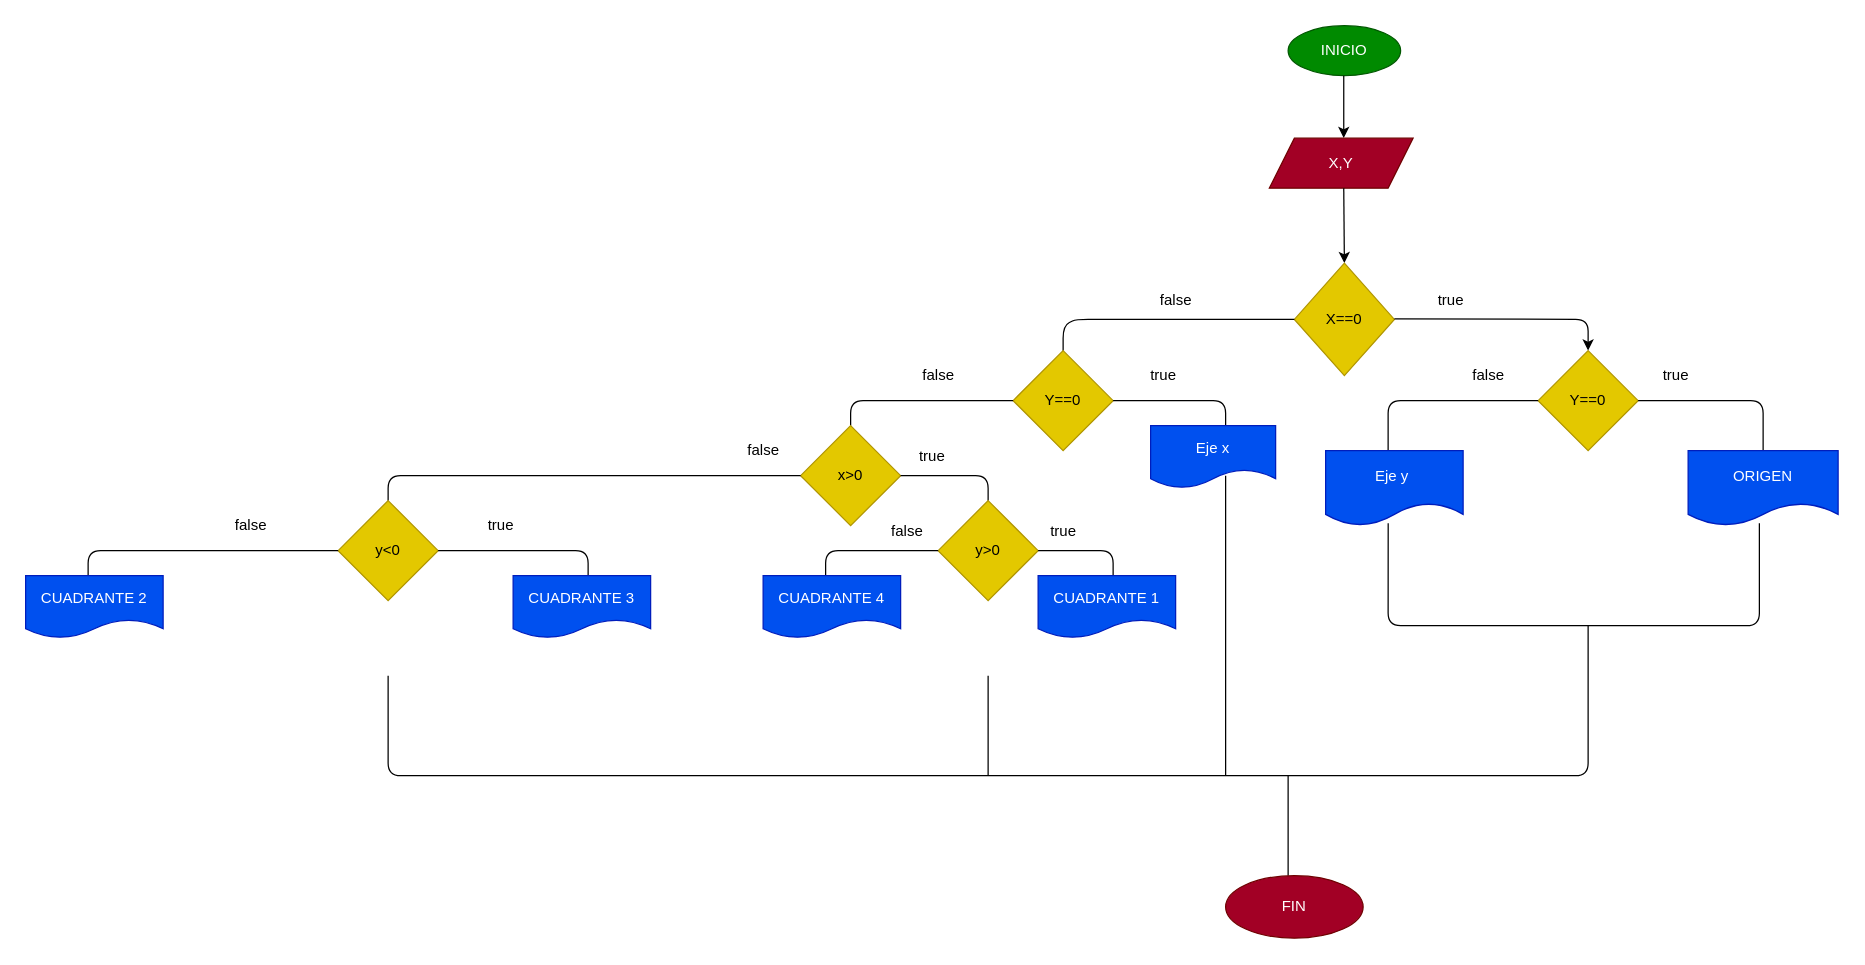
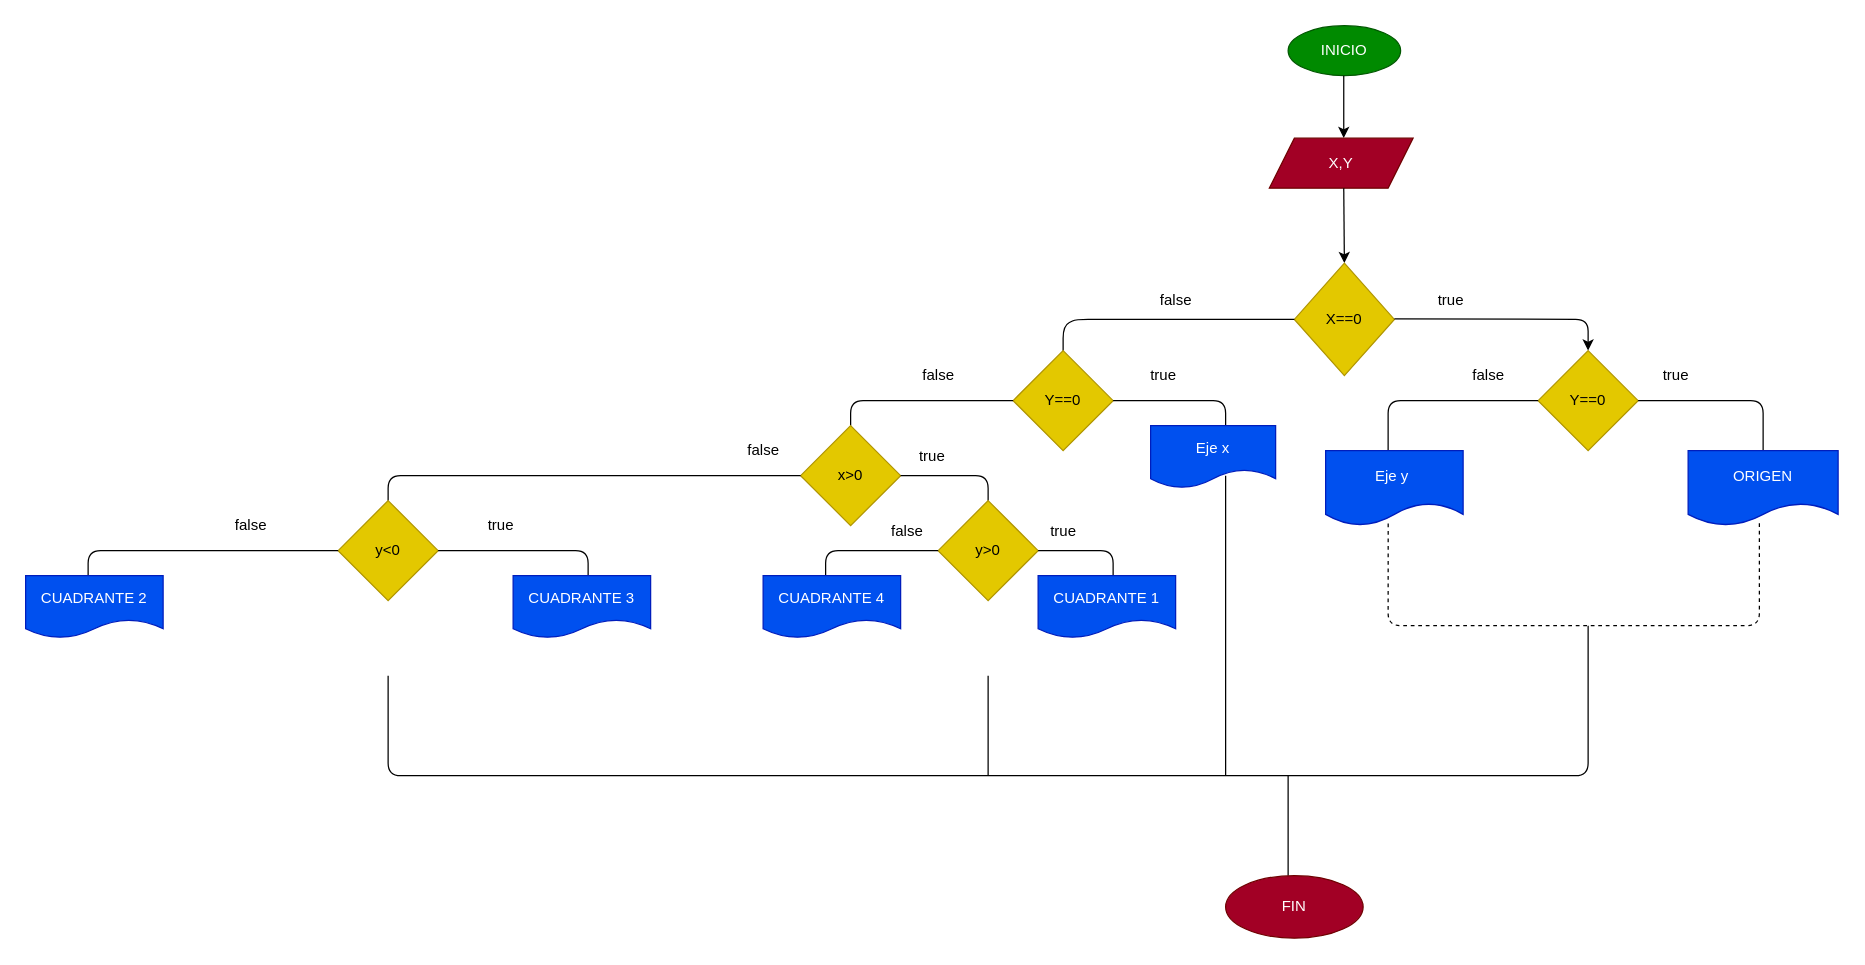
  <mxCell id="0" />
  <mxCell id="1" parent="0" />
  <mxCell id="2" value="INICIO" style="ellipse;whiteSpace=wrap;html=1;fillColor=#008a00;fontColor=#ffffff;strokeColor=#005700;" vertex="1" parent="1"><mxGeometry x="1030" width="90" height="40" as="geometry" y="20" /></mxCell>
  <mxCell id="3" value="" style="endArrow=classic;html=1;" edge="1" parent="1"><mxGeometry width="50" height="50" relative="1" as="geometry"><mxPoint x="1074.5" y="60" as="sourcePoint" /><mxPoint x="1074.5" y="110" as="targetPoint" /></mxGeometry></mxCell>
  <mxCell id="4" value="X,Y" style="shape=parallelogram;perimeter=parallelogramPerimeter;whiteSpace=wrap;html=1;fixedSize=1;fillColor=#a20025;fontColor=#ffffff;strokeColor=#6F0000;" vertex="1" parent="1"><mxGeometry x="1015" y="110" width="115" height="40" as="geometry" /></mxCell>
  <mxCell id="5" value="" style="endArrow=classic;html=1;" edge="1" parent="1"><mxGeometry width="50" height="50" relative="1" as="geometry"><mxPoint x="1074.5" y="150" as="sourcePoint" /><mxPoint x="1075" y="210" as="targetPoint" /></mxGeometry></mxCell>
  <mxCell id="6" value="X==0" style="rhombus;whiteSpace=wrap;html=1;fillColor=#e3c800;fontColor=#000000;strokeColor=#B09500;" vertex="1" parent="1"><mxGeometry x="1035" y="210" width="80" height="90" as="geometry" /></mxCell>
  <mxCell id="7" value="" style="endArrow=none;html=1;entryX=0;entryY=0.5;entryDx=0;entryDy=0;" edge="1" parent="1" target="6"><mxGeometry width="50" height="50" relative="1" as="geometry"><mxPoint x="850" y="280" as="sourcePoint" /><mxPoint x="980" y="240" as="targetPoint" /><Array as="points"><mxPoint x="850" y="260" /><mxPoint x="860" y="255" /><mxPoint x="980" y="255" /></Array></mxGeometry></mxCell>
  <mxCell id="8" value="" style="endArrow=classic;html=1;" edge="1" parent="1"><mxGeometry width="50" height="50" relative="1" as="geometry"><mxPoint x="1115" y="254.5" as="sourcePoint" /><mxPoint x="1270" y="280" as="targetPoint" /><Array as="points"><mxPoint x="1270" y="255" /></Array></mxGeometry></mxCell>
  <mxCell id="9" value="Y==0" style="rhombus;whiteSpace=wrap;html=1;fillColor=#e3c800;fontColor=#000000;strokeColor=#B09500;" vertex="1" parent="1"><mxGeometry x="810" y="280" width="80" height="80" as="geometry" /></mxCell>
  <mxCell id="10" value="Y==0" style="rhombus;whiteSpace=wrap;html=1;fillColor=#e3c800;fontColor=#000000;strokeColor=#B09500;" vertex="1" parent="1"><mxGeometry x="1230" y="280" width="80" height="80" as="geometry" /></mxCell>
  <mxCell id="11" value="" style="endArrow=none;html=1;entryX=0;entryY=0.5;entryDx=0;entryDy=0;" edge="1" parent="1" target="9"><mxGeometry width="50" height="50" relative="1" as="geometry"><mxPoint x="680" y="340" as="sourcePoint" /><mxPoint x="800" y="295" as="targetPoint" /><Array as="points"><mxPoint x="680" y="320" /></Array></mxGeometry></mxCell>
  <mxCell id="12" value="x&amp;gt;0" style="rhombus;whiteSpace=wrap;html=1;fillColor=#e3c800;fontColor=#000000;strokeColor=#B09500;" vertex="1" parent="1"><mxGeometry x="640" y="340" width="80" height="80" as="geometry" /></mxCell>
  <mxCell id="13" value="" style="endArrow=none;html=1;exitX=1;exitY=0.5;exitDx=0;exitDy=0;" edge="1" parent="1" source="9"><mxGeometry width="50" height="50" relative="1" as="geometry"><mxPoint x="920" y="340" as="sourcePoint" /><mxPoint x="980" y="340" as="targetPoint" /><Array as="points"><mxPoint x="980" y="320" /></Array></mxGeometry></mxCell>
  <mxCell id="14" value="Eje x" style="shape=document;whiteSpace=wrap;html=1;boundedLbl=1;fillColor=#0050ef;fontColor=#ffffff;strokeColor=#001DBC;" vertex="1" parent="1"><mxGeometry x="920" y="340" width="100" height="50" as="geometry" /></mxCell>
  <mxCell id="15" value="" style="endArrow=none;html=1;entryX=0;entryY=0.5;entryDx=0;entryDy=0;" edge="1" parent="1" target="12"><mxGeometry width="50" height="50" relative="1" as="geometry"><mxPoint x="310" y="400" as="sourcePoint" /><mxPoint x="580" y="355" as="targetPoint" /><Array as="points"><mxPoint x="310" y="380" /></Array></mxGeometry></mxCell>
  <mxCell id="16" value="y&amp;lt;0" style="rhombus;whiteSpace=wrap;html=1;fillColor=#e3c800;fontColor=#000000;strokeColor=#B09500;" vertex="1" parent="1"><mxGeometry x="270" y="400" width="80" height="80" as="geometry" /></mxCell>
  <mxCell id="17" value="" style="endArrow=none;html=1;entryX=0;entryY=0.5;entryDx=0;entryDy=0;" edge="1" parent="1" target="16"><mxGeometry width="50" height="50" relative="1" as="geometry"><mxPoint x="70" y="460" as="sourcePoint" /><mxPoint x="230" y="420" as="targetPoint" /><Array as="points"><mxPoint x="70" y="440" /></Array></mxGeometry></mxCell>
  <mxCell id="18" value="" style="endArrow=none;html=1;exitX=1;exitY=0.5;exitDx=0;exitDy=0;" edge="1" parent="1" source="16"><mxGeometry width="50" height="50" relative="1" as="geometry"><mxPoint x="350" y="465" as="sourcePoint" /><mxPoint x="470" y="460" as="targetPoint" /><Array as="points"><mxPoint x="470" y="440" /></Array></mxGeometry></mxCell>
  <mxCell id="19" value="" style="endArrow=none;html=1;exitX=1;exitY=0.5;exitDx=0;exitDy=0;" edge="1" parent="1" source="12"><mxGeometry width="50" height="50" relative="1" as="geometry"><mxPoint x="720" y="420" as="sourcePoint" /><mxPoint x="790" y="400" as="targetPoint" /><Array as="points"><mxPoint x="790" y="380" /></Array></mxGeometry></mxCell>
  <mxCell id="20" value="y&amp;gt;0" style="rhombus;whiteSpace=wrap;html=1;fillColor=#e3c800;fontColor=#000000;strokeColor=#B09500;" vertex="1" parent="1"><mxGeometry y="400" width="80" height="80" as="geometry" x="750" /></mxCell>
  <mxCell id="21" value="" style="endArrow=none;html=1;entryX=0;entryY=0.5;entryDx=0;entryDy=0;" edge="1" parent="1" target="20"><mxGeometry width="50" height="50" relative="1" as="geometry"><mxPoint x="660" y="460" as="sourcePoint" /><mxPoint x="730" y="420" as="targetPoint" /><Array as="points"><mxPoint x="660" y="440" /></Array></mxGeometry></mxCell>
  <mxCell id="22" value="" style="endArrow=none;html=1;exitX=1;exitY=0.5;exitDx=0;exitDy=0;" edge="1" parent="1" source="20"><mxGeometry width="50" height="50" relative="1" as="geometry"><mxPoint x="840" y="465" as="sourcePoint" /><mxPoint x="890" y="460" as="targetPoint" /><Array as="points"><mxPoint x="890" y="440" /></Array></mxGeometry></mxCell>
  <mxCell id="23" value="CUADRANTE 4" style="shape=document;whiteSpace=wrap;html=1;boundedLbl=1;fillColor=#0050ef;fontColor=#ffffff;strokeColor=#001DBC;" vertex="1" parent="1"><mxGeometry x="610" y="460" width="110" height="50" as="geometry" /></mxCell>
  <mxCell id="24" value="CUADRANTE 1" style="shape=document;whiteSpace=wrap;html=1;boundedLbl=1;fillColor=#0050ef;fontColor=#ffffff;strokeColor=#001DBC;" vertex="1" parent="1"><mxGeometry x="830" y="460" width="110" height="50" as="geometry" /></mxCell>
  <mxCell id="25" value="CUADRANTE 2" style="shape=document;whiteSpace=wrap;html=1;boundedLbl=1;fillColor=#0050ef;fontColor=#ffffff;strokeColor=#001DBC;" vertex="1" parent="1"><mxGeometry x="20" y="460" width="110" height="50" as="geometry" /></mxCell>
  <mxCell id="26" value="CUADRANTE 3" style="shape=document;whiteSpace=wrap;html=1;boundedLbl=1;fillColor=#0050ef;fontColor=#ffffff;strokeColor=#001DBC;" vertex="1" parent="1"><mxGeometry x="410" y="460" width="110" height="50" as="geometry" /></mxCell>
  <mxCell id="27" value="" style="endArrow=none;html=1;" edge="1" parent="1"><mxGeometry width="50" height="50" relative="1" as="geometry"><mxPoint x="1270" y="500" as="sourcePoint" /><mxPoint x="310" y="540" as="targetPoint" /><Array as="points"><mxPoint x="1270" y="620" /><mxPoint x="790" y="620" /><mxPoint x="310" y="620" /></Array></mxGeometry></mxCell>
  <mxCell id="28" value="" style="endArrow=none;html=1;" edge="1" parent="1"><mxGeometry width="50" height="50" relative="1" as="geometry"><mxPoint x="790" y="620" as="sourcePoint" /><mxPoint x="790" y="540" as="targetPoint" /></mxGeometry></mxCell>
  <mxCell id="29" value="" style="endArrow=none;html=1;" edge="1" parent="1"><mxGeometry width="50" height="50" relative="1" as="geometry"><mxPoint x="980" y="620" as="sourcePoint" /><mxPoint x="980" y="380" as="targetPoint" /></mxGeometry></mxCell>
  <mxCell id="30" value="" style="endArrow=none;html=1;entryX=0;entryY=0.5;entryDx=0;entryDy=0;" edge="1" parent="1" target="10"><mxGeometry width="50" height="50" relative="1" as="geometry"><mxPoint x="1110" y="360" as="sourcePoint" /><mxPoint x="1220" y="310" as="targetPoint" /><Array as="points"><mxPoint x="1110" y="320" /></Array></mxGeometry></mxCell>
  <mxCell id="31" value="" style="endArrow=none;html=1;" edge="1" parent="1"><mxGeometry width="50" height="50" relative="1" as="geometry"><mxPoint x="1310" y="320" as="sourcePoint" /><mxPoint x="1410" y="360" as="targetPoint" /><Array as="points"><mxPoint x="1410" y="320" /></Array></mxGeometry></mxCell>
  <mxCell id="32" value="Eje y&amp;nbsp;" style="shape=document;whiteSpace=wrap;html=1;boundedLbl=1;fillColor=#0050ef;fontColor=#ffffff;strokeColor=#001DBC;" vertex="1" parent="1"><mxGeometry x="1060" y="360" width="110" height="60" as="geometry" /></mxCell>
  <mxCell id="33" value="ORIGEN" style="shape=document;whiteSpace=wrap;html=1;boundedLbl=1;fillColor=#0050ef;fontColor=#ffffff;strokeColor=#001DBC;" vertex="1" parent="1"><mxGeometry x="1350" y="360" width="120" height="60" as="geometry" /></mxCell>
- <mxCell id="34" value="" style="endArrow=none;html=1;entryX=0.455;entryY=0.967;entryDx=0;entryDy=0;entryPerimeter=0;exitX=0.475;exitY=0.967;exitDx=0;exitDy=0;exitPerimeter=0;" edge="1" parent="1" source="33" target="32"><mxGeometry width="50" height="50" relative="1" as="geometry"><mxPoint x="1430" y="430" as="sourcePoint" /><mxPoint x="1130" y="450" as="targetPoint" /><Array as="points"><mxPoint x="1407" y="500" /><mxPoint x="1110" y="500" /></Array></mxGeometry></mxCell>
+ <mxCell id="34" value="" style="endArrow=none;html=1;entryX=0.455;entryY=0.967;entryDx=0;entryDy=0;entryPerimeter=0;exitX=0.475;exitY=0.967;exitDx=0;exitDy=0;exitPerimeter=0;dashed=1;" edge="1" parent="1" source="33" target="32"><mxGeometry width="50" height="50" relative="1" as="geometry"><mxPoint x="1430" y="430" as="sourcePoint" /><mxPoint x="1130" y="450" as="targetPoint" /><Array as="points"><mxPoint x="1407" y="500" /><mxPoint x="1110" y="500" /></Array></mxGeometry></mxCell>
  <mxCell id="35" value="" style="endArrow=none;html=1;" edge="1" parent="1"><mxGeometry width="50" height="50" relative="1" as="geometry"><mxPoint x="1030" y="700" as="sourcePoint" /><mxPoint x="1030" y="620" as="targetPoint" /></mxGeometry></mxCell>
  <mxCell id="36" value="FIN" style="ellipse;whiteSpace=wrap;html=1;fillColor=#a20025;fontColor=#ffffff;strokeColor=#6F0000;" vertex="1" parent="1"><mxGeometry x="980" y="700" width="110" height="50" as="geometry" /></mxCell>
  <mxCell id="37" value="false" style="text;html=1;align=center;verticalAlign=middle;resizable=0;points=[];autosize=1;strokeColor=none;fillColor=none;" vertex="1" parent="1"><mxGeometry x="915" y="225" width="50" height="30" as="geometry" /></mxCell>
  <mxCell id="38" value="true" style="text;html=1;align=center;verticalAlign=middle;resizable=0;points=[];autosize=1;strokeColor=none;fillColor=none;" vertex="1" parent="1"><mxGeometry x="1140" y="225" width="40" height="30" as="geometry" /></mxCell>
  <mxCell id="39" value="false" style="text;html=1;align=center;verticalAlign=middle;resizable=0;points=[];autosize=1;strokeColor=none;fillColor=none;" vertex="1" parent="1"><mxGeometry x="1165" y="285" width="50" height="30" as="geometry" /></mxCell>
  <mxCell id="40" value="true" style="text;html=1;align=center;verticalAlign=middle;resizable=0;points=[];autosize=1;strokeColor=none;fillColor=none;" vertex="1" parent="1"><mxGeometry x="1320" y="285" width="40" height="30" as="geometry" /></mxCell>
  <mxCell id="41" value="true" style="text;html=1;align=center;verticalAlign=middle;resizable=0;points=[];autosize=1;strokeColor=none;fillColor=none;" vertex="1" parent="1"><mxGeometry x="910" y="285" width="40" height="30" as="geometry" /></mxCell>
  <mxCell id="42" value="false" style="text;html=1;align=center;verticalAlign=middle;resizable=0;points=[];autosize=1;strokeColor=none;fillColor=none;" vertex="1" parent="1"><mxGeometry x="725" y="285" width="50" height="30" as="geometry" /></mxCell>
  <mxCell id="43" value="true" style="text;html=1;align=center;verticalAlign=middle;resizable=0;points=[];autosize=1;strokeColor=none;fillColor=none;" vertex="1" parent="1"><mxGeometry x="725" y="350" width="40" height="30" as="geometry" /></mxCell>
  <mxCell id="44" value="false" style="text;html=1;align=center;verticalAlign=middle;resizable=0;points=[];autosize=1;strokeColor=none;fillColor=none;" vertex="1" parent="1"><mxGeometry x="585" y="345" width="50" height="30" as="geometry" /></mxCell>
  <mxCell id="45" value="true" style="text;html=1;align=center;verticalAlign=middle;resizable=0;points=[];autosize=1;strokeColor=none;fillColor=none;" vertex="1" parent="1"><mxGeometry x="830" y="410" width="40" height="30" as="geometry" /></mxCell>
  <mxCell id="46" value="false" style="text;html=1;align=center;verticalAlign=middle;resizable=0;points=[];autosize=1;strokeColor=none;fillColor=none;" vertex="1" parent="1"><mxGeometry x="700" y="410" width="50" height="30" as="geometry" /></mxCell>
  <mxCell id="47" value="false" style="text;html=1;align=center;verticalAlign=middle;resizable=0;points=[];autosize=1;strokeColor=none;fillColor=none;" vertex="1" parent="1"><mxGeometry x="175" y="405" width="50" height="30" as="geometry" /></mxCell>
  <mxCell id="48" value="true" style="text;html=1;align=center;verticalAlign=middle;resizable=0;points=[];autosize=1;strokeColor=none;fillColor=none;" vertex="1" parent="1"><mxGeometry x="380" y="405" width="40" height="30" as="geometry" /></mxCell>
